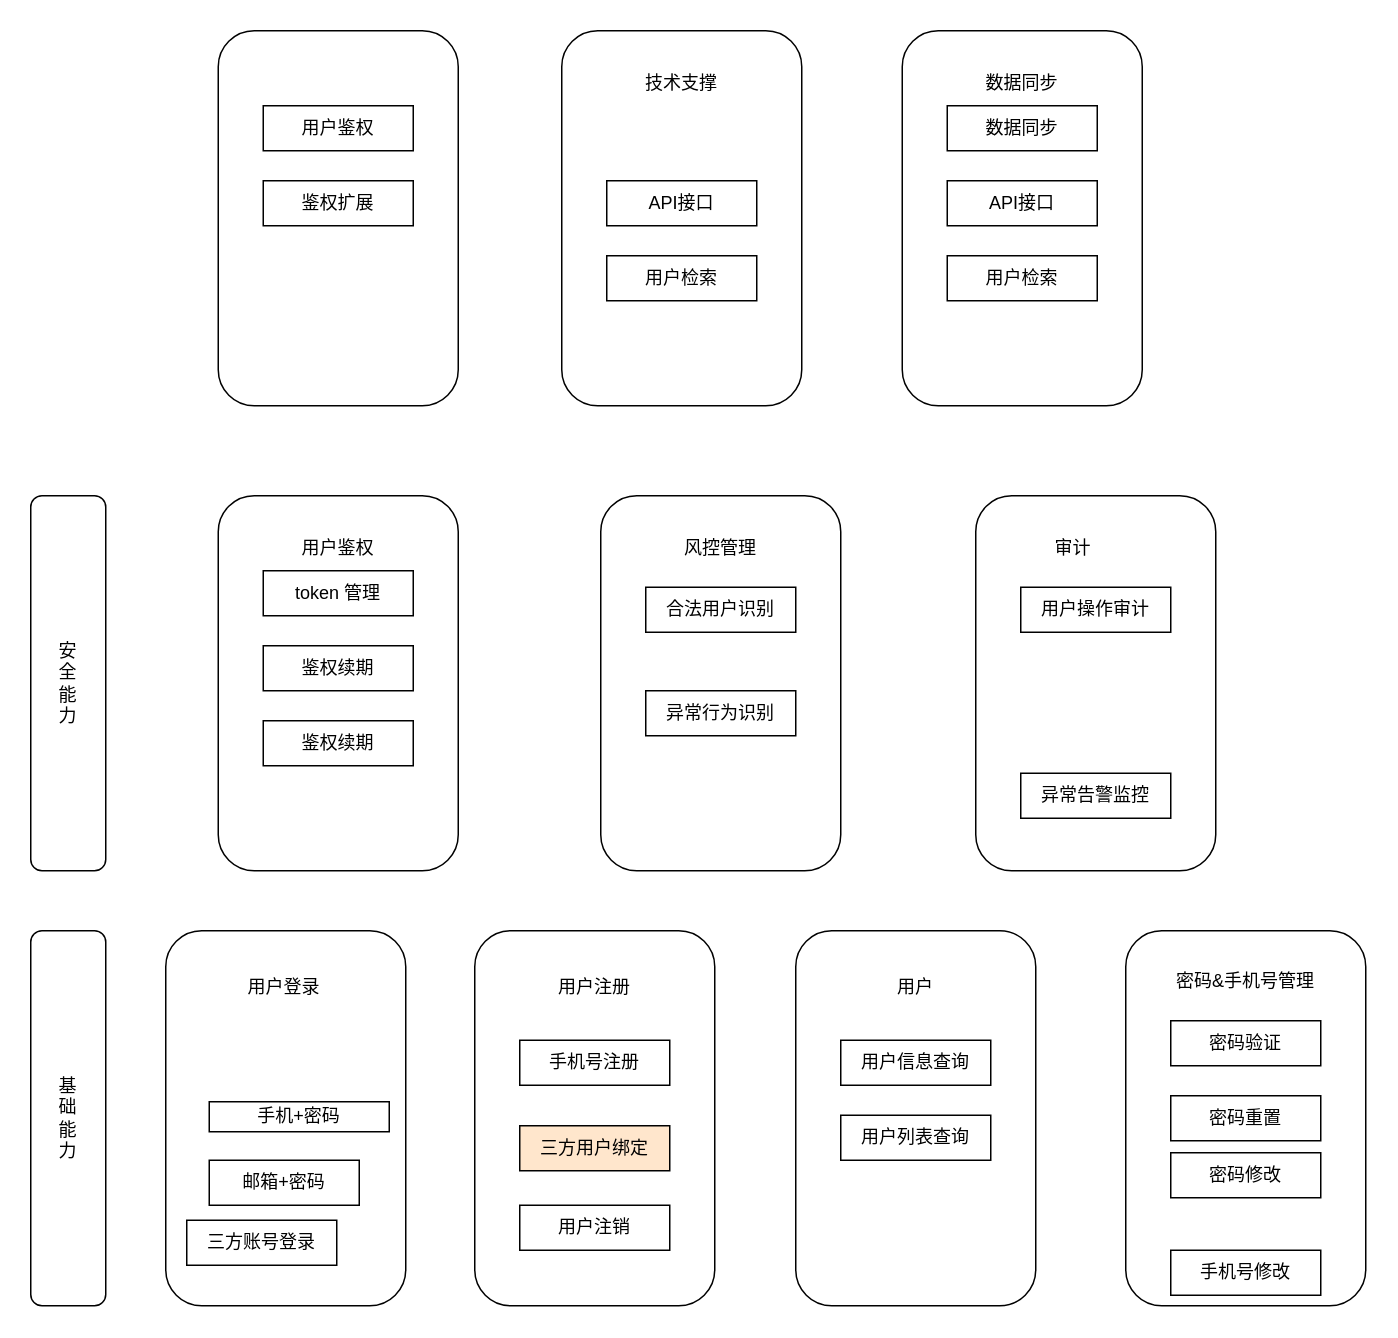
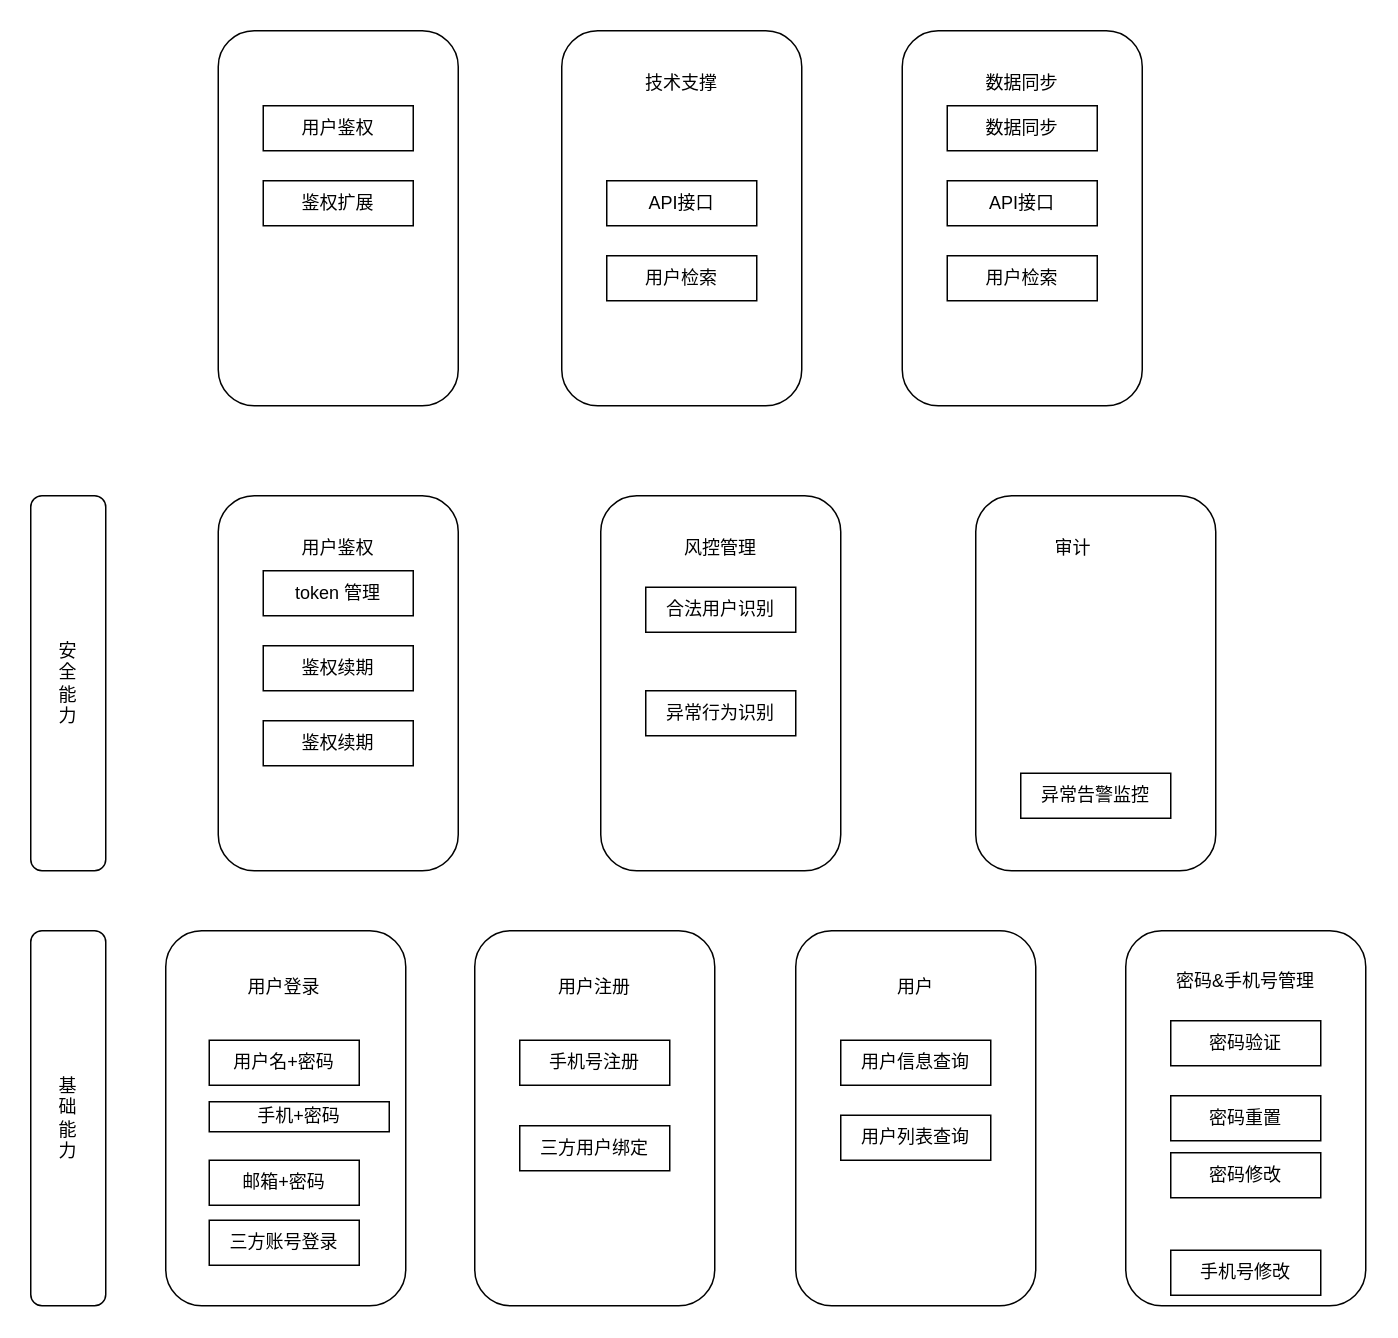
  <mxCell id="0" />
  <mxCell id="1" parent="0" />
  <mxCell id="2" value="基&lt;div&gt;础&lt;/div&gt;&lt;div&gt;能&lt;/div&gt;&lt;div&gt;力&lt;/div&gt;" style="rounded=1;whiteSpace=wrap;html=1;" vertex="1" parent="1"><mxGeometry x="20" y="620" width="50" height="250" as="geometry" /></mxCell>
  <mxCell id="3" value="" style="rounded=1;whiteSpace=wrap;html=1;" vertex="1" parent="1"><mxGeometry x="110" y="620" width="160" height="250" as="geometry" /></mxCell>
+ <mxCell id="4" value="用户名+密码" style="rounded=0;whiteSpace=wrap;html=1;" vertex="1" parent="1"><mxGeometry x="139" y="693" width="100" height="30" as="geometry" /></mxCell>
  <mxCell id="5" value="手机+密码" style="rounded=0;whiteSpace=wrap;html=1;" vertex="1" parent="1"><mxGeometry x="139" y="734" width="120" height="20" as="geometry" /></mxCell>
  <mxCell id="6" value="邮箱+密码" style="rounded=0;whiteSpace=wrap;html=1;" vertex="1" parent="1"><mxGeometry x="139" y="773" width="100" height="30" as="geometry" /></mxCell>
- <mxCell id="7" value="三方账号登录" style="rounded=0;whiteSpace=wrap;html=1;" vertex="1" parent="1"><mxGeometry x="124" y="813" width="100" height="30" as="geometry" /></mxCell>
+ <mxCell id="7" value="三方账号登录" style="rounded=0;whiteSpace=wrap;html=1;" vertex="1" parent="1"><mxGeometry x="139" y="813" width="100" height="30" as="geometry" /></mxCell>
  <mxCell id="8" value="用户登录" style="rounded=0;whiteSpace=wrap;html=1;strokeColor=#ffffff;" vertex="1" parent="1"><mxGeometry x="139" y="643" width="100" height="30" as="geometry" /></mxCell>
  <mxCell id="9" value="" style="rounded=1;whiteSpace=wrap;html=1;" vertex="1" parent="1"><mxGeometry x="316" y="620" width="160" height="250" as="geometry" /></mxCell>
  <mxCell id="10" value="用户注册" style="rounded=0;whiteSpace=wrap;html=1;strokeColor=#ffffff;" vertex="1" parent="1"><mxGeometry x="346" y="643" width="100" height="30" as="geometry" /></mxCell>
  <mxCell id="11" value="手机号注册" style="rounded=0;whiteSpace=wrap;html=1;" vertex="1" parent="1"><mxGeometry x="346" y="693" width="100" height="30" as="geometry" /></mxCell>
- <mxCell id="12" value="三方用户绑定" style="rounded=0;whiteSpace=wrap;html=1;fillColor=#ffe6cc;" vertex="1" parent="1"><mxGeometry x="346" y="750" width="100" height="30" as="geometry" /></mxCell>
+ <mxCell id="12" value="三方用户绑定" style="rounded=0;whiteSpace=wrap;html=1;" vertex="1" parent="1"><mxGeometry x="346" y="750" width="100" height="30" as="geometry" /></mxCell>
  <mxCell id="13" value="" style="rounded=1;whiteSpace=wrap;html=1;" vertex="1" parent="1"><mxGeometry x="530" y="620" width="160" height="250" as="geometry" /></mxCell>
  <mxCell id="14" value="用户" style="rounded=0;whiteSpace=wrap;html=1;strokeColor=#ffffff;" vertex="1" parent="1"><mxGeometry x="560" y="643" width="100" height="30" as="geometry" /></mxCell>
  <mxCell id="15" value="用户信息查询" style="rounded=0;whiteSpace=wrap;html=1;" vertex="1" parent="1"><mxGeometry x="560" y="693" width="100" height="30" as="geometry" /></mxCell>
  <mxCell id="16" value="用户列表查询" style="rounded=0;whiteSpace=wrap;html=1;" vertex="1" parent="1"><mxGeometry x="560" y="743" width="100" height="30" as="geometry" /></mxCell>
  <mxCell id="17" value="&lt;div&gt;安&lt;/div&gt;&lt;div&gt;全&lt;/div&gt;&lt;div&gt;能&lt;/div&gt;&lt;div&gt;力&lt;/div&gt;" style="rounded=1;whiteSpace=wrap;html=1;" vertex="1" parent="1"><mxGeometry x="20" y="330" width="50" height="250" as="geometry" /></mxCell>
  <mxCell id="18" value="" style="rounded=1;whiteSpace=wrap;html=1;" vertex="1" parent="1"><mxGeometry x="145" y="330" width="160" height="250" as="geometry" /></mxCell>
  <mxCell id="19" value="用户鉴权" style="rounded=0;whiteSpace=wrap;html=1;strokeColor=#ffffff;" vertex="1" parent="1"><mxGeometry x="175" y="350" width="100" height="30" as="geometry" /></mxCell>
  <mxCell id="20" value="token 管理" style="rounded=0;whiteSpace=wrap;html=1;" vertex="1" parent="1"><mxGeometry x="175" y="380" width="100" height="30" as="geometry" /></mxCell>
  <mxCell id="21" value="鉴权续期" style="rounded=0;whiteSpace=wrap;html=1;" vertex="1" parent="1"><mxGeometry x="175" y="430" width="100" height="30" as="geometry" /></mxCell>
  <mxCell id="22" value="鉴权续期" style="rounded=0;whiteSpace=wrap;html=1;" vertex="1" parent="1"><mxGeometry x="175" y="480" width="100" height="30" as="geometry" /></mxCell>
  <mxCell id="23" value="" style="rounded=1;whiteSpace=wrap;html=1;" vertex="1" parent="1"><mxGeometry x="750" y="620" width="160" height="250" as="geometry" /></mxCell>
  <mxCell id="24" value="密码&amp;amp;手机号管理" style="rounded=0;whiteSpace=wrap;html=1;strokeColor=#ffffff;" vertex="1" parent="1"><mxGeometry x="780" y="639" width="100" height="30" as="geometry" /></mxCell>
  <mxCell id="25" value="密码验证" style="rounded=0;whiteSpace=wrap;html=1;" vertex="1" parent="1"><mxGeometry x="780" y="680" width="100" height="30" as="geometry" /></mxCell>
  <mxCell id="26" value="密码重置" style="rounded=0;whiteSpace=wrap;html=1;" vertex="1" parent="1"><mxGeometry x="780" y="730" width="100" height="30" as="geometry" /></mxCell>
  <mxCell id="27" value="密码修改" style="rounded=0;whiteSpace=wrap;html=1;" vertex="1" parent="1"><mxGeometry x="780" y="768" width="100" height="30" as="geometry" /></mxCell>
  <mxCell id="28" value="手机号修改" style="rounded=0;whiteSpace=wrap;html=1;" vertex="1" parent="1"><mxGeometry x="780" y="833" width="100" height="30" as="geometry" /></mxCell>
- <mxCell id="29" value="用户注销" style="rounded=0;whiteSpace=wrap;html=1;" vertex="1" parent="1"><mxGeometry x="346" y="803" width="100" height="30" as="geometry" /></mxCell>
  <mxCell id="30" value="" style="rounded=1;whiteSpace=wrap;html=1;" vertex="1" parent="1"><mxGeometry x="400" y="330" width="160" height="250" as="geometry" /></mxCell>
  <mxCell id="31" value="风控管理" style="rounded=0;whiteSpace=wrap;html=1;strokeColor=#ffffff;" vertex="1" parent="1"><mxGeometry x="430" y="350" width="100" height="30" as="geometry" /></mxCell>
  <mxCell id="32" value="合法用户识别" style="rounded=0;whiteSpace=wrap;html=1;" vertex="1" parent="1"><mxGeometry x="430" y="391" width="100" height="30" as="geometry" /></mxCell>
  <mxCell id="33" value="异常行为识别" style="rounded=0;whiteSpace=wrap;html=1;" vertex="1" parent="1"><mxGeometry x="430" y="460" width="100" height="30" as="geometry" /></mxCell>
  <mxCell id="34" value="" style="rounded=1;whiteSpace=wrap;html=1;" vertex="1" parent="1"><mxGeometry x="650" y="330" width="160" height="250" as="geometry" /></mxCell>
  <mxCell id="35" value="审计" style="rounded=0;whiteSpace=wrap;html=1;strokeColor=#ffffff;" vertex="1" parent="1"><mxGeometry x="665" y="350" width="100" height="30" as="geometry" /></mxCell>
- <mxCell id="36" value="用户操作审计" style="rounded=0;whiteSpace=wrap;html=1;" vertex="1" parent="1"><mxGeometry x="680" y="391" width="100" height="30" as="geometry" /></mxCell>
  <mxCell id="37" value="异常告警监控" style="rounded=0;whiteSpace=wrap;html=1;" vertex="1" parent="1"><mxGeometry x="680" y="515" width="100" height="30" as="geometry" /></mxCell>
  <mxCell id="38" value="" style="rounded=1;whiteSpace=wrap;html=1;" vertex="1" parent="1"><mxGeometry x="145" y="20" width="160" height="250" as="geometry" /></mxCell>
  <mxCell id="39" value="用户鉴权" style="rounded=0;whiteSpace=wrap;html=1;" vertex="1" parent="1"><mxGeometry x="175" y="70" width="100" height="30" as="geometry" /></mxCell>
  <mxCell id="40" value="鉴权扩展" style="rounded=0;whiteSpace=wrap;html=1;" vertex="1" parent="1"><mxGeometry x="175" y="120" width="100" height="30" as="geometry" /></mxCell>
  <mxCell id="41" value="" style="rounded=1;whiteSpace=wrap;html=1;" vertex="1" parent="1"><mxGeometry x="374" y="20" width="160" height="250" as="geometry" /></mxCell>
  <mxCell id="42" value="技术支撑" style="rounded=0;whiteSpace=wrap;html=1;strokeColor=#ffffff;" vertex="1" parent="1"><mxGeometry x="404" y="40" width="100" height="30" as="geometry" /></mxCell>
  <mxCell id="43" value="API接口" style="rounded=0;whiteSpace=wrap;html=1;" vertex="1" parent="1"><mxGeometry x="404" y="120" width="100" height="30" as="geometry" /></mxCell>
  <mxCell id="44" value="用户检索" style="rounded=0;whiteSpace=wrap;html=1;" vertex="1" parent="1"><mxGeometry x="404" y="170" width="100" height="30" as="geometry" /></mxCell>
  <mxCell id="45" value="" style="rounded=1;whiteSpace=wrap;html=1;" vertex="1" parent="1"><mxGeometry x="601" y="20" width="160" height="250" as="geometry" /></mxCell>
  <mxCell id="46" value="数据同步" style="rounded=0;whiteSpace=wrap;html=1;strokeColor=#ffffff;" vertex="1" parent="1"><mxGeometry x="631" y="40" width="100" height="30" as="geometry" /></mxCell>
  <mxCell id="47" value="数据同步" style="rounded=0;whiteSpace=wrap;html=1;" vertex="1" parent="1"><mxGeometry x="631" y="70" width="100" height="30" as="geometry" /></mxCell>
  <mxCell id="48" value="API接口" style="rounded=0;whiteSpace=wrap;html=1;" vertex="1" parent="1"><mxGeometry x="631" y="120" width="100" height="30" as="geometry" /></mxCell>
  <mxCell id="49" value="用户检索" style="rounded=0;whiteSpace=wrap;html=1;" vertex="1" parent="1"><mxGeometry x="631" y="170" width="100" height="30" as="geometry" /></mxCell>
